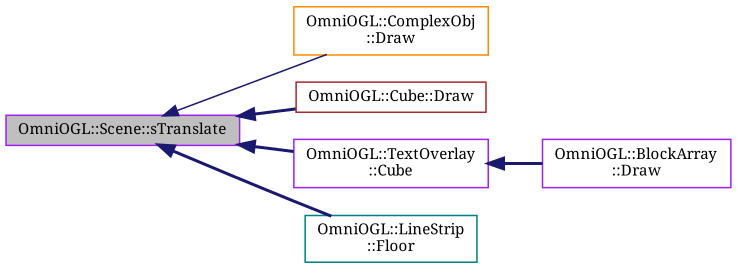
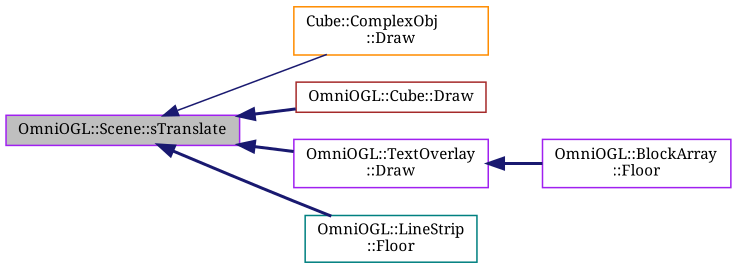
  digraph {
    fontname="Noto Serif"
    rankdir=LR
    node [color=purple fillcolor=white fontname="Noto Serif" fontsize=10 shape=record style=filled]
    edge [color=midnightblue dir=back fontname="Noto Serif" fontsize=10 labelfontname=Helvetica labelfontsize=10 style=bold]
    n1 [fillcolor=grey75 fontcolor=black height=0.2 label="OmniOGL::Scene::sTranslate" width=0.4]
-   n2 [color=darkorange height=0.2 label="OmniOGL::ComplexObj\l::Draw" width=0.4]
+   n2 [color=darkorange height=0.2 label="Cube::ComplexObj\l::Draw" width=0.4]
    n3 [color=brown height=0.2 label="OmniOGL::Cube::Draw" width=0.4]
-   n4 [height=0.2 label="OmniOGL::TextOverlay\l::Cube" width=0.4]
+   n4 [height=0.2 label="OmniOGL::TextOverlay\l::Draw" width=0.4]
    n5 [color=teal height=0.2 label="OmniOGL::LineStrip\l::Floor" width=0.4]
-   n6 [height=0.2 label="OmniOGL::BlockArray\l::Draw" width=0.4]
+   n6 [height=0.2 label="OmniOGL::BlockArray\l::Floor" width=0.4]
    n1 -> n2 [style=solid]
    n1 -> n3
    n1 -> n4
    n1 -> n5
    n4 -> n6
  }
